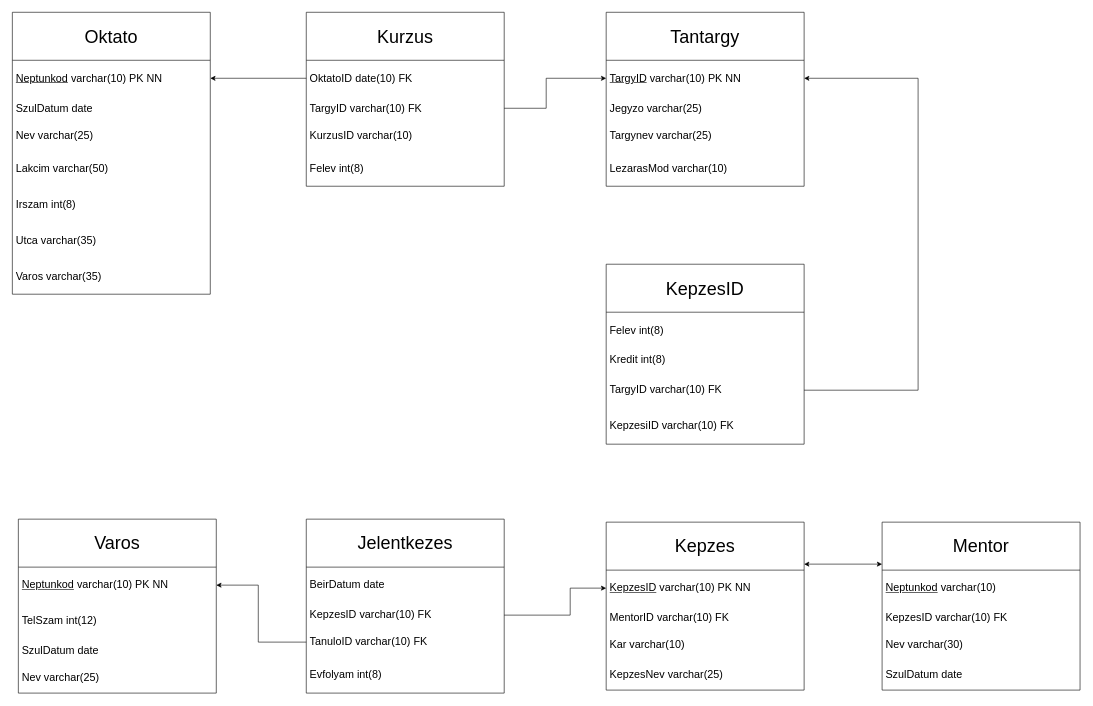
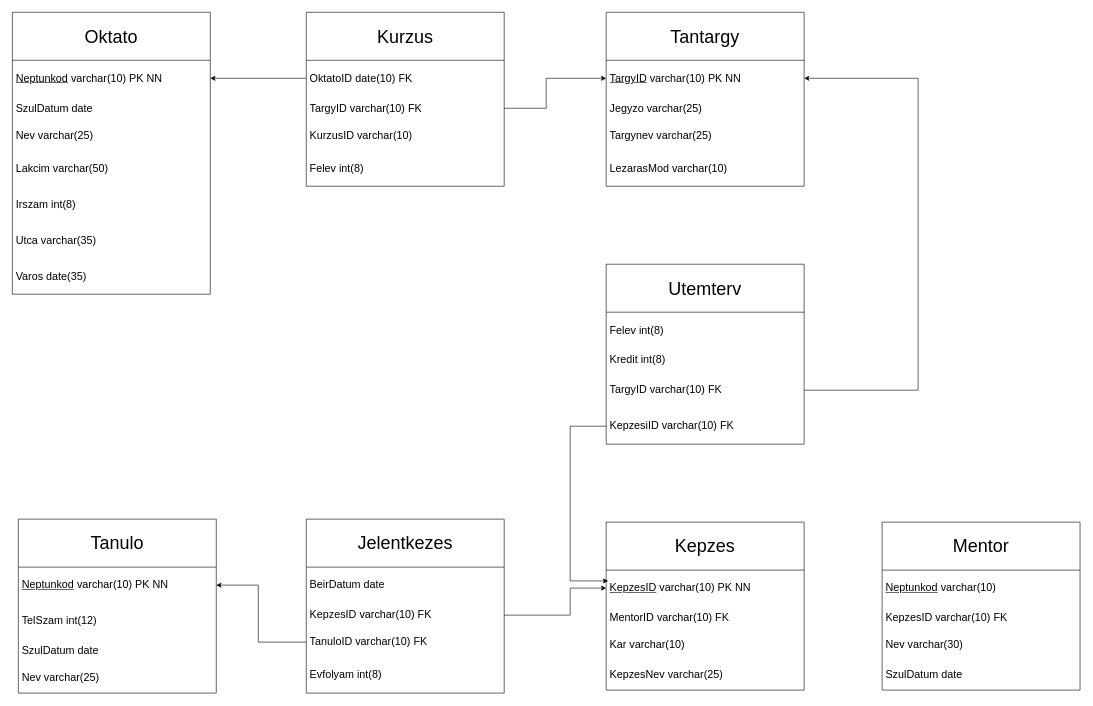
  <mxCell id="0" />
  <mxCell id="1" parent="0" />
- <mxCell id="2" value="&lt;font style=&quot;font-size: 30px;&quot;&gt;Varos&lt;/font&gt;" style="swimlane;fontStyle=0;childLayout=stackLayout;horizontal=1;startSize=80;horizontalStack=0;resizeParent=1;resizeParentMax=0;resizeLast=0;collapsible=1;marginBottom=0;whiteSpace=wrap;html=1;" parent="1" vertex="1"><mxGeometry y="865" width="330" height="290" as="geometry" x="30"><mxRectangle x="280" y="460" width="130" height="80" as="alternateBounds" /></mxGeometry></mxCell>
+ <mxCell id="2" value="&lt;font style=&quot;font-size: 30px;&quot;&gt;Tanulo&lt;/font&gt;" style="swimlane;fontStyle=0;childLayout=stackLayout;horizontal=1;startSize=80;horizontalStack=0;resizeParent=1;resizeParentMax=0;resizeLast=0;collapsible=1;marginBottom=0;whiteSpace=wrap;html=1;" parent="1" vertex="1"><mxGeometry y="865" width="330" height="290" as="geometry" x="30"><mxRectangle x="280" y="460" width="130" height="80" as="alternateBounds" /></mxGeometry></mxCell>
  <mxCell id="3" value="&lt;font style=&quot;font-size: 18px;&quot;&gt;&lt;u&gt;Neptunkod&lt;/u&gt; varchar(10) PK NN&lt;/font&gt; " style="text;strokeColor=none;fillColor=none;align=left;verticalAlign=middle;spacingLeft=4;spacingRight=4;overflow=hidden;points=[[0,0.5],[1,0.5]];portConstraint=eastwest;rotatable=0;whiteSpace=wrap;html=1;" parent="2" vertex="1"><mxGeometry y="80" width="330" height="60" as="geometry" /></mxCell>
  <mxCell id="4" value="&lt;font style=&quot;font-size: 18px;&quot;&gt;TelSzam int(12)&lt;/font&gt;" style="text;strokeColor=none;fillColor=none;align=left;verticalAlign=middle;spacingLeft=4;spacingRight=4;overflow=hidden;points=[[0,0.5],[1,0.5]];portConstraint=eastwest;rotatable=0;whiteSpace=wrap;html=1;" parent="2" vertex="1"><mxGeometry y="140" width="330" height="60" as="geometry" /></mxCell>
  <mxCell id="5" value="&lt;font style=&quot;font-size: 18px;&quot;&gt;SzulDatum date&lt;/font&gt;" style="text;strokeColor=none;fillColor=none;align=left;verticalAlign=middle;spacingLeft=4;spacingRight=4;overflow=hidden;points=[[0,0.5],[1,0.5]];portConstraint=eastwest;rotatable=0;whiteSpace=wrap;html=1;" parent="2" vertex="1"><mxGeometry y="200" width="330" height="40" as="geometry" /></mxCell>
  <mxCell id="6" value="&lt;font style=&quot;font-size: 18px;&quot;&gt;Nev varchar(25)&lt;/font&gt;" style="text;strokeColor=none;fillColor=none;align=left;verticalAlign=middle;spacingLeft=4;spacingRight=4;overflow=hidden;points=[[0,0.5],[1,0.5]];portConstraint=eastwest;rotatable=0;whiteSpace=wrap;html=1;" parent="2" vertex="1"><mxGeometry y="240" width="330" height="50" as="geometry" /></mxCell>
  <mxCell id="7" value="&lt;font style=&quot;font-size: 30px;&quot;&gt;Mentor&lt;/font&gt;" style="swimlane;fontStyle=0;childLayout=stackLayout;horizontal=1;startSize=80;horizontalStack=0;resizeParent=1;resizeParentMax=0;resizeLast=0;collapsible=1;marginBottom=0;whiteSpace=wrap;html=1;" parent="1" vertex="1"><mxGeometry x="1470" y="870" width="330" height="280" as="geometry"><mxRectangle x="280" y="460" width="130" height="80" as="alternateBounds" /></mxGeometry></mxCell>
  <mxCell id="8" value="&lt;font style=&quot;font-size: 18px;&quot;&gt;&lt;u&gt;Neptunkod&lt;/u&gt; varchar(10)&lt;/font&gt;" style="text;strokeColor=none;fillColor=none;align=left;verticalAlign=middle;spacingLeft=4;spacingRight=4;overflow=hidden;points=[[0,0.5],[1,0.5]];portConstraint=eastwest;rotatable=0;whiteSpace=wrap;html=1;" parent="7" vertex="1"><mxGeometry y="80" width="330" height="60" as="geometry" /></mxCell>
  <mxCell id="9" value="&lt;font style=&quot;font-size: 18px;&quot;&gt;KepzesID varchar(10) FK&lt;/font&gt;" style="text;strokeColor=none;fillColor=none;align=left;verticalAlign=middle;spacingLeft=4;spacingRight=4;overflow=hidden;points=[[0,0.5],[1,0.5]];portConstraint=eastwest;rotatable=0;whiteSpace=wrap;html=1;" parent="7" vertex="1"><mxGeometry y="140" width="330" height="40" as="geometry" /></mxCell>
  <mxCell id="10" value="&lt;font style=&quot;font-size: 18px;&quot;&gt;Nev varchar(30)&lt;/font&gt;" style="text;strokeColor=none;fillColor=none;align=left;verticalAlign=middle;spacingLeft=4;spacingRight=4;overflow=hidden;points=[[0,0.5],[1,0.5]];portConstraint=eastwest;rotatable=0;whiteSpace=wrap;html=1;" parent="7" vertex="1"><mxGeometry y="180" width="330" height="50" as="geometry" /></mxCell>
  <mxCell id="11" value="&lt;font style=&quot;font-size: 18px;&quot;&gt;SzulDatum date&lt;/font&gt;" style="text;strokeColor=none;fillColor=none;align=left;verticalAlign=middle;spacingLeft=4;spacingRight=4;overflow=hidden;points=[[0,0.5],[1,0.5]];portConstraint=eastwest;rotatable=0;whiteSpace=wrap;html=1;" parent="7" vertex="1"><mxGeometry y="230" width="330" height="50" as="geometry" /></mxCell>
  <mxCell id="12" value="&lt;font style=&quot;font-size: 30px;&quot;&gt;Jelentkezes&lt;/font&gt;" style="swimlane;fontStyle=0;childLayout=stackLayout;horizontal=1;startSize=80;horizontalStack=0;resizeParent=1;resizeParentMax=0;resizeLast=0;collapsible=1;marginBottom=0;whiteSpace=wrap;html=1;" parent="1" vertex="1"><mxGeometry x="510" y="865" width="330" height="290" as="geometry"><mxRectangle x="280" y="460" width="130" height="80" as="alternateBounds" /></mxGeometry></mxCell>
  <mxCell id="13" value="&lt;font style=&quot;font-size: 18px;&quot;&gt;BeirDatum date&lt;/font&gt;" style="text;strokeColor=none;fillColor=none;align=left;verticalAlign=middle;spacingLeft=4;spacingRight=4;overflow=hidden;points=[[0,0.5],[1,0.5]];portConstraint=eastwest;rotatable=0;whiteSpace=wrap;html=1;" parent="12" vertex="1"><mxGeometry y="80" width="330" height="60" as="geometry" /></mxCell>
  <mxCell id="14" value="&lt;font style=&quot;font-size: 18px;&quot;&gt;KepzesID varchar(10) FK&lt;/font&gt; " style="text;strokeColor=none;fillColor=none;align=left;verticalAlign=middle;spacingLeft=4;spacingRight=4;overflow=hidden;points=[[0,0.5],[1,0.5]];portConstraint=eastwest;rotatable=0;whiteSpace=wrap;html=1;" parent="12" vertex="1"><mxGeometry y="140" width="330" height="40" as="geometry" /></mxCell>
  <mxCell id="15" value="&lt;font style=&quot;font-size: 18px;&quot;&gt;TanuloID varchar(10) FK&lt;/font&gt;" style="text;strokeColor=none;fillColor=none;align=left;verticalAlign=middle;spacingLeft=4;spacingRight=4;overflow=hidden;points=[[0,0.5],[1,0.5]];portConstraint=eastwest;rotatable=0;whiteSpace=wrap;html=1;" parent="12" vertex="1"><mxGeometry y="180" width="330" height="50" as="geometry" /></mxCell>
  <mxCell id="16" value="&lt;font style=&quot;font-size: 18px;&quot;&gt;Evfolyam int(8)&lt;/font&gt;" style="text;strokeColor=none;fillColor=none;align=left;verticalAlign=middle;spacingLeft=4;spacingRight=4;overflow=hidden;points=[[0,0.5],[1,0.5]];portConstraint=eastwest;rotatable=0;whiteSpace=wrap;html=1;" parent="12" vertex="1"><mxGeometry y="230" width="330" height="60" as="geometry" /></mxCell>
  <mxCell id="17" value="&lt;font style=&quot;font-size: 30px;&quot;&gt;Kepzes&lt;/font&gt;" style="swimlane;fontStyle=0;childLayout=stackLayout;horizontal=1;startSize=80;horizontalStack=0;resizeParent=1;resizeParentMax=0;resizeLast=0;collapsible=1;marginBottom=0;whiteSpace=wrap;html=1;" parent="1" vertex="1"><mxGeometry x="1010" y="870" width="330" height="280" as="geometry"><mxRectangle x="280" y="460" width="130" height="80" as="alternateBounds" /></mxGeometry></mxCell>
  <mxCell id="18" value="&lt;font style=&quot;font-size: 18px;&quot;&gt;&lt;u&gt;KepzesID&lt;/u&gt; varchar(10) PK NN&lt;/font&gt;" style="text;strokeColor=none;fillColor=none;align=left;verticalAlign=middle;spacingLeft=4;spacingRight=4;overflow=hidden;points=[[0,0.5],[1,0.5]];portConstraint=eastwest;rotatable=0;whiteSpace=wrap;html=1;" parent="17" vertex="1"><mxGeometry y="80" width="330" height="60" as="geometry" /></mxCell>
  <mxCell id="19" value="&lt;font style=&quot;font-size: 18px;&quot;&gt;MentorID varchar(10) FK&lt;/font&gt;" style="text;strokeColor=none;fillColor=none;align=left;verticalAlign=middle;spacingLeft=4;spacingRight=4;overflow=hidden;points=[[0,0.5],[1,0.5]];portConstraint=eastwest;rotatable=0;whiteSpace=wrap;html=1;" parent="17" vertex="1"><mxGeometry y="140" width="330" height="40" as="geometry" /></mxCell>
  <mxCell id="20" value="&lt;font style=&quot;font-size: 18px;&quot;&gt;Kar varchar(10)&lt;/font&gt;" style="text;strokeColor=none;fillColor=none;align=left;verticalAlign=middle;spacingLeft=4;spacingRight=4;overflow=hidden;points=[[0,0.5],[1,0.5]];portConstraint=eastwest;rotatable=0;whiteSpace=wrap;html=1;" parent="17" vertex="1"><mxGeometry y="180" width="330" height="50" as="geometry" /></mxCell>
  <mxCell id="21" value="&lt;font style=&quot;font-size: 18px;&quot;&gt;KepzesNev varchar(25)&lt;/font&gt;" style="text;strokeColor=none;fillColor=none;align=left;verticalAlign=middle;spacingLeft=4;spacingRight=4;overflow=hidden;points=[[0,0.5],[1,0.5]];portConstraint=eastwest;rotatable=0;whiteSpace=wrap;html=1;" parent="17" vertex="1"><mxGeometry y="230" width="330" height="50" as="geometry" /></mxCell>
  <mxCell id="22" value="&lt;font style=&quot;font-size: 30px;&quot;&gt;Tantargy&lt;/font&gt;" style="swimlane;fontStyle=0;childLayout=stackLayout;horizontal=1;startSize=80;horizontalStack=0;resizeParent=1;resizeParentMax=0;resizeLast=0;collapsible=1;marginBottom=0;whiteSpace=wrap;html=1;" parent="1" vertex="1"><mxGeometry x="1010" y="20" width="330" height="290" as="geometry"><mxRectangle x="180" y="330" width="130" height="80" as="alternateBounds" /></mxGeometry></mxCell>
  <mxCell id="23" value="&lt;font style=&quot;font-size: 18px;&quot;&gt;&lt;u&gt;TargyID&lt;/u&gt; varchar(10) PK NN&lt;/font&gt;" style="text;strokeColor=none;fillColor=none;align=left;verticalAlign=middle;spacingLeft=4;spacingRight=4;overflow=hidden;points=[[0,0.5],[1,0.5]];portConstraint=eastwest;rotatable=0;whiteSpace=wrap;html=1;" parent="22" vertex="1"><mxGeometry y="80" width="330" height="60" as="geometry" /></mxCell>
  <mxCell id="24" value="&lt;font style=&quot;font-size: 18px;&quot;&gt;Jegyzo varchar(25)&lt;/font&gt;" style="text;strokeColor=none;fillColor=none;align=left;verticalAlign=middle;spacingLeft=4;spacingRight=4;overflow=hidden;points=[[0,0.5],[1,0.5]];portConstraint=eastwest;rotatable=0;whiteSpace=wrap;html=1;" parent="22" vertex="1"><mxGeometry y="140" width="330" height="40" as="geometry" /></mxCell>
  <mxCell id="25" value="&lt;font style=&quot;font-size: 18px;&quot;&gt;Targynev varchar(25)&lt;/font&gt;" style="text;strokeColor=none;fillColor=none;align=left;verticalAlign=middle;spacingLeft=4;spacingRight=4;overflow=hidden;points=[[0,0.5],[1,0.5]];portConstraint=eastwest;rotatable=0;whiteSpace=wrap;html=1;" parent="22" vertex="1"><mxGeometry y="180" width="330" height="50" as="geometry" /></mxCell>
  <mxCell id="26" value="&lt;font style=&quot;font-size: 18px;&quot;&gt;LezarasMod varchar(10)&lt;/font&gt;" style="text;strokeColor=none;fillColor=none;align=left;verticalAlign=middle;spacingLeft=4;spacingRight=4;overflow=hidden;points=[[0,0.5],[1,0.5]];portConstraint=eastwest;rotatable=0;whiteSpace=wrap;html=1;" parent="22" vertex="1"><mxGeometry y="230" width="330" height="60" as="geometry" /></mxCell>
  <mxCell id="27" value="&lt;font style=&quot;font-size: 30px;&quot;&gt;Kurzus&lt;/font&gt;" style="swimlane;fontStyle=0;childLayout=stackLayout;horizontal=1;startSize=80;horizontalStack=0;resizeParent=1;resizeParentMax=0;resizeLast=0;collapsible=1;marginBottom=0;whiteSpace=wrap;html=1;" parent="1" vertex="1"><mxGeometry x="510" y="20" width="330" height="290" as="geometry"><mxRectangle x="280" y="460" width="130" height="80" as="alternateBounds" /></mxGeometry></mxCell>
  <mxCell id="28" value="&lt;font style=&quot;font-size: 18px;&quot;&gt;OktatoID date(10) FK&lt;/font&gt;" style="text;strokeColor=none;fillColor=none;align=left;verticalAlign=middle;spacingLeft=4;spacingRight=4;overflow=hidden;points=[[0,0.5],[1,0.5]];portConstraint=eastwest;rotatable=0;whiteSpace=wrap;html=1;" parent="27" vertex="1"><mxGeometry y="80" width="330" height="60" as="geometry" /></mxCell>
  <mxCell id="29" value="&lt;font style=&quot;font-size: 18px;&quot;&gt;TargyID varchar(10) FK&lt;/font&gt;" style="text;strokeColor=none;fillColor=none;align=left;verticalAlign=middle;spacingLeft=4;spacingRight=4;overflow=hidden;points=[[0,0.5],[1,0.5]];portConstraint=eastwest;rotatable=0;whiteSpace=wrap;html=1;" parent="27" vertex="1"><mxGeometry y="140" width="330" height="40" as="geometry" /></mxCell>
  <mxCell id="30" value="&lt;font style=&quot;font-size: 18px;&quot;&gt;KurzusID varchar(10)&lt;/font&gt;" style="text;strokeColor=none;fillColor=none;align=left;verticalAlign=middle;spacingLeft=4;spacingRight=4;overflow=hidden;points=[[0,0.5],[1,0.5]];portConstraint=eastwest;rotatable=0;whiteSpace=wrap;html=1;" parent="27" vertex="1"><mxGeometry y="180" width="330" height="50" as="geometry" /></mxCell>
  <mxCell id="31" value="&lt;font style=&quot;font-size: 18px;&quot;&gt;Felev int(8)&lt;/font&gt;" style="text;strokeColor=none;fillColor=none;align=left;verticalAlign=middle;spacingLeft=4;spacingRight=4;overflow=hidden;points=[[0,0.5],[1,0.5]];portConstraint=eastwest;rotatable=0;whiteSpace=wrap;html=1;" parent="27" vertex="1"><mxGeometry y="230" width="330" height="60" as="geometry" /></mxCell>
  <mxCell id="32" value="&lt;font style=&quot;font-size: 30px;&quot;&gt;Oktato&lt;/font&gt;" style="swimlane;fontStyle=0;childLayout=stackLayout;horizontal=1;startSize=80;horizontalStack=0;resizeParent=1;resizeParentMax=0;resizeLast=0;collapsible=1;marginBottom=0;whiteSpace=wrap;html=1;" parent="1" vertex="1"><mxGeometry x="20" y="20" width="330" height="470" as="geometry"><mxRectangle x="280" y="460" width="130" height="80" as="alternateBounds" /></mxGeometry></mxCell>
  <mxCell id="33" value="&lt;font style=&quot;font-size: 18px;&quot;&gt;&lt;u&gt;Neptunkod&lt;/u&gt; varchar(10) PK NN&lt;/font&gt;" style="text;strokeColor=none;fillColor=none;align=left;verticalAlign=middle;spacingLeft=4;spacingRight=4;overflow=hidden;points=[[0,0.5],[1,0.5]];portConstraint=eastwest;rotatable=0;whiteSpace=wrap;html=1;" parent="32" vertex="1"><mxGeometry y="80" width="330" height="60" as="geometry" /></mxCell>
  <mxCell id="34" value="&lt;font style=&quot;font-size: 18px;&quot;&gt;SzulDatum date&lt;/font&gt;" style="text;strokeColor=none;fillColor=none;align=left;verticalAlign=middle;spacingLeft=4;spacingRight=4;overflow=hidden;points=[[0,0.5],[1,0.5]];portConstraint=eastwest;rotatable=0;whiteSpace=wrap;html=1;" parent="32" vertex="1"><mxGeometry y="140" width="330" height="40" as="geometry" /></mxCell>
  <mxCell id="35" value="&lt;font style=&quot;font-size: 18px;&quot;&gt;Nev varchar(25)&lt;/font&gt;" style="text;strokeColor=none;fillColor=none;align=left;verticalAlign=middle;spacingLeft=4;spacingRight=4;overflow=hidden;points=[[0,0.5],[1,0.5]];portConstraint=eastwest;rotatable=0;whiteSpace=wrap;html=1;" parent="32" vertex="1"><mxGeometry y="180" width="330" height="50" as="geometry" /></mxCell>
  <mxCell id="36" value="&lt;font style=&quot;font-size: 18px;&quot;&gt;Lakcim varchar(50)&lt;/font&gt;" style="text;strokeColor=none;fillColor=none;align=left;verticalAlign=middle;spacingLeft=4;spacingRight=4;overflow=hidden;points=[[0,0.5],[1,0.5]];portConstraint=eastwest;rotatable=0;whiteSpace=wrap;html=1;" parent="32" vertex="1"><mxGeometry y="230" width="330" height="60" as="geometry" /></mxCell>
  <mxCell id="37" value="&lt;font style=&quot;font-size: 18px;&quot;&gt;Irszam int(8)&lt;/font&gt;" style="text;strokeColor=none;fillColor=none;align=left;verticalAlign=middle;spacingLeft=4;spacingRight=4;overflow=hidden;points=[[0,0.5],[1,0.5]];portConstraint=eastwest;rotatable=0;whiteSpace=wrap;html=1;" parent="32" vertex="1"><mxGeometry y="290" width="330" height="60" as="geometry" /></mxCell>
  <mxCell id="38" value="&lt;font style=&quot;font-size: 18px;&quot;&gt;Utca varchar(35)&lt;/font&gt;" style="text;strokeColor=none;fillColor=none;align=left;verticalAlign=middle;spacingLeft=4;spacingRight=4;overflow=hidden;points=[[0,0.5],[1,0.5]];portConstraint=eastwest;rotatable=0;whiteSpace=wrap;html=1;" parent="32" vertex="1"><mxGeometry y="350" width="330" height="60" as="geometry" /></mxCell>
- <mxCell id="39" value="&lt;font style=&quot;font-size: 18px;&quot;&gt;Varos varchar(35)&lt;/font&gt;" style="text;strokeColor=none;fillColor=none;align=left;verticalAlign=middle;spacingLeft=4;spacingRight=4;overflow=hidden;points=[[0,0.5],[1,0.5]];portConstraint=eastwest;rotatable=0;whiteSpace=wrap;html=1;" parent="32" vertex="1"><mxGeometry y="410" width="330" height="60" as="geometry" /></mxCell>
- <mxCell id="40" value="&lt;font style=&quot;font-size: 30px;&quot;&gt;KepzesID&lt;/font&gt;" style="swimlane;fontStyle=0;childLayout=stackLayout;horizontal=1;startSize=80;horizontalStack=0;resizeParent=1;resizeParentMax=0;resizeLast=0;collapsible=1;marginBottom=0;whiteSpace=wrap;html=1;" parent="1" vertex="1"><mxGeometry x="1010" y="440" width="330" height="300" as="geometry"><mxRectangle x="280" y="460" width="130" height="80" as="alternateBounds" /></mxGeometry></mxCell>
+ <mxCell id="39" value="&lt;font style=&quot;font-size: 18px;&quot;&gt;Varos date(35)&lt;/font&gt;" style="text;strokeColor=none;fillColor=none;align=left;verticalAlign=middle;spacingLeft=4;spacingRight=4;overflow=hidden;points=[[0,0.5],[1,0.5]];portConstraint=eastwest;rotatable=0;whiteSpace=wrap;html=1;" parent="32" vertex="1"><mxGeometry y="410" width="330" height="60" as="geometry" /></mxCell>
+ <mxCell id="40" value="&lt;font style=&quot;font-size: 30px;&quot;&gt;Utemterv&lt;/font&gt;" style="swimlane;fontStyle=0;childLayout=stackLayout;horizontal=1;startSize=80;horizontalStack=0;resizeParent=1;resizeParentMax=0;resizeLast=0;collapsible=1;marginBottom=0;whiteSpace=wrap;html=1;" parent="1" vertex="1"><mxGeometry x="1010" y="440" width="330" height="300" as="geometry"><mxRectangle x="280" y="460" width="130" height="80" as="alternateBounds" /></mxGeometry></mxCell>
  <mxCell id="41" value="&lt;font style=&quot;font-size: 18px;&quot;&gt;Felev int(8)&lt;/font&gt;" style="text;strokeColor=none;fillColor=none;align=left;verticalAlign=middle;spacingLeft=4;spacingRight=4;overflow=hidden;points=[[0,0.5],[1,0.5]];portConstraint=eastwest;rotatable=0;whiteSpace=wrap;html=1;" parent="40" vertex="1"><mxGeometry y="80" width="330" height="60" as="geometry" /></mxCell>
  <mxCell id="42" value="&lt;font style=&quot;font-size: 18px;&quot;&gt;Kredit int(8)&lt;/font&gt;" style="text;strokeColor=none;fillColor=none;align=left;verticalAlign=middle;spacingLeft=4;spacingRight=4;overflow=hidden;points=[[0,0.5],[1,0.5]];portConstraint=eastwest;rotatable=0;whiteSpace=wrap;html=1;" parent="40" vertex="1"><mxGeometry y="140" width="330" height="40" as="geometry" /></mxCell>
  <mxCell id="43" value="&lt;font style=&quot;font-size: 18px;&quot;&gt;TargyID varchar(10) FK&lt;/font&gt;" style="text;strokeColor=none;fillColor=none;align=left;verticalAlign=middle;spacingLeft=4;spacingRight=4;overflow=hidden;points=[[0,0.5],[1,0.5]];portConstraint=eastwest;rotatable=0;whiteSpace=wrap;html=1;" parent="40" vertex="1"><mxGeometry y="180" width="330" height="60" as="geometry" /></mxCell>
  <mxCell id="44" value="&lt;font style=&quot;font-size: 18px;&quot;&gt;KepzesiID varchar(10) FK&lt;/font&gt;" style="text;strokeColor=none;fillColor=none;align=left;verticalAlign=middle;spacingLeft=4;spacingRight=4;overflow=hidden;points=[[0,0.5],[1,0.5]];portConstraint=eastwest;rotatable=0;whiteSpace=wrap;html=1;" parent="40" vertex="1"><mxGeometry y="240" width="330" height="60" as="geometry" /></mxCell>
  <mxCell id="45" value="" style="endArrow=classic;html=1;rounded=0;exitX=0;exitY=0.5;exitDx=0;exitDy=0;entryX=1;entryY=0.5;entryDx=0;entryDy=0;" edge="1" parent="1" source="15" target="3"><mxGeometry width="50" height="50" relative="1" as="geometry"><mxPoint x="680" y="1080" as="sourcePoint" /><mxPoint x="730" y="1030" as="targetPoint" /><Array as="points"><mxPoint x="430" y="1070" /><mxPoint x="430" y="975" /></Array></mxGeometry></mxCell>
  <mxCell id="46" value="" style="endArrow=classic;html=1;rounded=0;exitX=1;exitY=0.5;exitDx=0;exitDy=0;entryX=0;entryY=0.5;entryDx=0;entryDy=0;" edge="1" parent="1" source="14" target="18"><mxGeometry width="50" height="50" relative="1" as="geometry"><mxPoint x="680" y="1080" as="sourcePoint" /><mxPoint x="730" y="1030" as="targetPoint" /><Array as="points"><mxPoint x="950" y="1025" /><mxPoint x="950" y="980" /></Array></mxGeometry></mxCell>
- <mxCell id="47" value="" style="endArrow=classic;startArrow=classic;html=1;rounded=0;entryX=0;entryY=0.25;entryDx=0;entryDy=0;exitX=1;exitY=0.25;exitDx=0;exitDy=0;" edge="1" parent="1" source="17" target="7"><mxGeometry width="50" height="50" relative="1" as="geometry"><mxPoint x="1340" y="947" as="sourcePoint" /><mxPoint x="1190" y="1030" as="targetPoint" /></mxGeometry></mxCell>
+ <mxCell id="48" value="" style="endArrow=classic;html=1;rounded=0;exitX=0;exitY=0.5;exitDx=0;exitDy=0;entryX=0.01;entryY=0.3;entryDx=0;entryDy=0;entryPerimeter=0;" edge="1" parent="1" source="44" target="18"><mxGeometry width="50" height="50" relative="1" as="geometry"><mxPoint x="1080" y="910" as="sourcePoint" /><mxPoint x="1130" y="860" as="targetPoint" /><Array as="points"><mxPoint x="950" y="710" /><mxPoint x="950" y="968" /></Array></mxGeometry></mxCell>
  <mxCell id="49" value="" style="endArrow=classic;html=1;rounded=0;exitX=1;exitY=0.5;exitDx=0;exitDy=0;entryX=1;entryY=0.5;entryDx=0;entryDy=0;" edge="1" parent="1" source="43" target="23"><mxGeometry width="50" height="50" relative="1" as="geometry"><mxPoint x="1020" y="590" as="sourcePoint" /><mxPoint x="1430" y="90" as="targetPoint" /><Array as="points"><mxPoint x="1530" y="650" /><mxPoint x="1530" y="130" /></Array></mxGeometry></mxCell>
  <mxCell id="50" value="" style="endArrow=classic;html=1;rounded=0;exitX=1;exitY=0.5;exitDx=0;exitDy=0;entryX=0;entryY=0.5;entryDx=0;entryDy=0;" edge="1" parent="1" source="29" target="23"><mxGeometry width="50" height="50" relative="1" as="geometry"><mxPoint x="750" y="410" as="sourcePoint" /><mxPoint x="800" y="360" as="targetPoint" /><Array as="points"><mxPoint x="910" y="180" /><mxPoint x="910" y="130" /></Array></mxGeometry></mxCell>
  <mxCell id="51" value="" style="endArrow=classic;html=1;rounded=0;exitX=0;exitY=0.5;exitDx=0;exitDy=0;entryX=1;entryY=0.5;entryDx=0;entryDy=0;" edge="1" parent="1" source="28" target="33"><mxGeometry width="50" height="50" relative="1" as="geometry"><mxPoint x="500" y="340" as="sourcePoint" /><mxPoint x="550" y="290" as="targetPoint" /></mxGeometry></mxCell>
